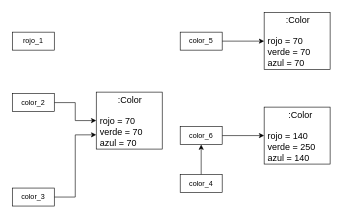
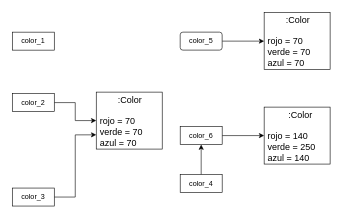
  <mxCell id="0" />
  <mxCell id="1" parent="0" />
- <mxCell id="2" value="rojo_1" style="rounded=0;whiteSpace=wrap;html=1;" parent="1" vertex="1"><mxGeometry x="20" y="53" width="70" height="30" as="geometry" /></mxCell>
+ <mxCell id="2" value="color_1" style="rounded=0;whiteSpace=wrap;html=1;" parent="1" vertex="1"><mxGeometry x="20" y="53" width="70" height="30" as="geometry" /></mxCell>
  <mxCell id="3" style="edgeStyle=orthogonalEdgeStyle;rounded=0;orthogonalLoop=1;jettySize=auto;html=1;entryX=0;entryY=0.5;entryDx=0;entryDy=0;" parent="1" source="4" target="7" edge="1"><mxGeometry relative="1" as="geometry" /></mxCell>
  <mxCell id="4" value="color_2" style="rounded=0;whiteSpace=wrap;html=1;" parent="1" vertex="1"><mxGeometry x="20" y="155.5" width="70" height="30" as="geometry" /></mxCell>
  <mxCell id="5" style="edgeStyle=orthogonalEdgeStyle;rounded=0;orthogonalLoop=1;jettySize=auto;html=1;entryX=0;entryY=0.75;entryDx=0;entryDy=0;" edge="1" parent="1" source="6" target="7"><mxGeometry relative="1" as="geometry" /></mxCell>
  <mxCell id="6" value="color_3" style="rounded=0;whiteSpace=wrap;html=1;" parent="1" vertex="1"><mxGeometry x="20" y="313" width="70" height="30" as="geometry" /></mxCell>
  <mxCell id="7" value="&lt;div style=&quot;text-align: center; font-size: 15px;&quot;&gt;&lt;span style=&quot;background-color: initial;&quot;&gt;&lt;font style=&quot;font-size: 15px;&quot;&gt;&amp;nbsp; &amp;nbsp; &amp;nbsp; &amp;nbsp; :Color&lt;/font&gt;&lt;/span&gt;&lt;/div&gt;&lt;div style=&quot;font-size: 15px;&quot;&gt;&lt;div style=&quot;&quot;&gt;&lt;font style=&quot;font-size: 15px;&quot;&gt;&lt;br&gt;&lt;/font&gt;&lt;/div&gt;&lt;div style=&quot;&quot;&gt;&lt;font style=&quot;font-size: 15px;&quot;&gt;&amp;nbsp;rojo = 70&lt;/font&gt;&lt;/div&gt;&lt;div style=&quot;&quot;&gt;&lt;font style=&quot;font-size: 15px;&quot;&gt;&amp;nbsp;verde = 70&lt;/font&gt;&lt;/div&gt;&lt;div style=&quot;&quot;&gt;&lt;font style=&quot;font-size: 15px;&quot;&gt;&amp;nbsp;azul = 70&lt;/font&gt;&lt;/div&gt;&lt;/div&gt;" style="rounded=0;whiteSpace=wrap;html=1;align=left;" parent="1" vertex="1"><mxGeometry x="160" y="153" width="110" height="95" as="geometry" /></mxCell>
  <mxCell id="8" style="edgeStyle=orthogonalEdgeStyle;rounded=0;orthogonalLoop=1;jettySize=auto;html=1;" edge="1" parent="1" source="9" target="14"><mxGeometry relative="1" as="geometry" /></mxCell>
  <mxCell id="9" value="color_4" style="rounded=0;whiteSpace=wrap;html=1;" parent="1" vertex="1"><mxGeometry x="300" y="290.5" width="70" height="30" as="geometry" /></mxCell>
  <mxCell id="10" style="edgeStyle=orthogonalEdgeStyle;rounded=0;orthogonalLoop=1;jettySize=auto;html=1;entryX=0;entryY=0.5;entryDx=0;entryDy=0;" parent="1" source="11" target="12" edge="1"><mxGeometry relative="1" as="geometry" /></mxCell>
- <mxCell id="11" value="color_5" style="rounded=0;whiteSpace=wrap;html=1;" parent="1" vertex="1"><mxGeometry x="300" y="53" width="70" height="30" as="geometry" /></mxCell>
+ <mxCell id="11" value="color_5" style="whiteSpace=wrap;html=1;rounded=1;" parent="1" vertex="1"><mxGeometry x="300" y="53" width="70" height="30" as="geometry" /></mxCell>
  <mxCell id="12" value="&lt;div style=&quot;text-align: center; font-size: 15px;&quot;&gt;&lt;span style=&quot;background-color: initial;&quot;&gt;&lt;font style=&quot;font-size: 15px;&quot;&gt;&amp;nbsp; &amp;nbsp; &amp;nbsp; &amp;nbsp; :Color&lt;/font&gt;&lt;/span&gt;&lt;/div&gt;&lt;div style=&quot;font-size: 15px;&quot;&gt;&lt;div style=&quot;&quot;&gt;&lt;font style=&quot;font-size: 15px;&quot;&gt;&lt;br&gt;&lt;/font&gt;&lt;/div&gt;&lt;div style=&quot;&quot;&gt;&lt;font style=&quot;font-size: 15px;&quot;&gt;&amp;nbsp;rojo = 70&lt;/font&gt;&lt;/div&gt;&lt;div style=&quot;&quot;&gt;&lt;font style=&quot;font-size: 15px;&quot;&gt;&amp;nbsp;verde = 70&lt;/font&gt;&lt;/div&gt;&lt;div style=&quot;&quot;&gt;&lt;font style=&quot;font-size: 15px;&quot;&gt;&amp;nbsp;azul = 70&lt;/font&gt;&lt;/div&gt;&lt;/div&gt;" style="rounded=0;whiteSpace=wrap;html=1;align=left;" parent="1" vertex="1"><mxGeometry x="440" y="20.5" width="110" height="95" as="geometry" /></mxCell>
  <mxCell id="13" style="edgeStyle=orthogonalEdgeStyle;rounded=0;orthogonalLoop=1;jettySize=auto;html=1;entryX=0;entryY=0.5;entryDx=0;entryDy=0;" edge="1" parent="1" source="14" target="15"><mxGeometry relative="1" as="geometry" /></mxCell>
  <mxCell id="14" value="color_6" style="rounded=0;whiteSpace=wrap;html=1;" vertex="1" parent="1"><mxGeometry x="300" y="210.5" width="70" height="30" as="geometry" /></mxCell>
  <mxCell id="15" value="&lt;div style=&quot;text-align: center; font-size: 15px;&quot;&gt;&lt;span style=&quot;background-color: initial;&quot;&gt;&lt;font style=&quot;font-size: 15px;&quot;&gt;&amp;nbsp; &amp;nbsp; &amp;nbsp; &amp;nbsp; :Color&lt;/font&gt;&lt;/span&gt;&lt;/div&gt;&lt;div style=&quot;font-size: 15px;&quot;&gt;&lt;div style=&quot;&quot;&gt;&lt;font style=&quot;font-size: 15px;&quot;&gt;&lt;br&gt;&lt;/font&gt;&lt;/div&gt;&lt;div style=&quot;&quot;&gt;&lt;font style=&quot;font-size: 15px;&quot;&gt;&amp;nbsp;rojo = 140&lt;/font&gt;&lt;/div&gt;&lt;div style=&quot;&quot;&gt;&lt;font style=&quot;font-size: 15px;&quot;&gt;&amp;nbsp;verde = 250&lt;/font&gt;&lt;/div&gt;&lt;div style=&quot;&quot;&gt;&lt;font style=&quot;font-size: 15px;&quot;&gt;&amp;nbsp;azul = 140&lt;/font&gt;&lt;/div&gt;&lt;/div&gt;" style="rounded=0;whiteSpace=wrap;html=1;align=left;" vertex="1" parent="1"><mxGeometry x="440" y="178" width="110" height="95" as="geometry" /></mxCell>
